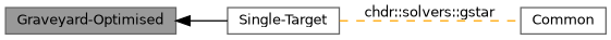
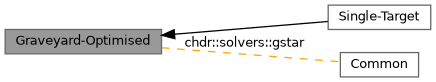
  digraph {
    rankdir=LR
    node [color=grey40 fillcolor=white fontname=Helvetica fontsize=10 shape=box style=filled]
    edge [fontname=Helvetica fontsize=10 labelfontname=Helvetica labelfontsize=10 shape=plaintext]
    n1 [height=0.2 label="Single-Target" width=0.4]
    n2 [color=gray40 fillcolor=grey60 fontcolor=black height=0.2 label="Graveyard-Optimised" width=0.4]
    n3 [height=0.2 label=Common width=0.4]
    n2 -> n1 [dir=back style=solid]
-   n1 -> n3 [color=orange dir=none label="chdr::solvers::gstar" style=dashed]
+   n2 -> n3 [color=orange dir=none label="chdr::solvers::gstar" style=dashed]
  }
